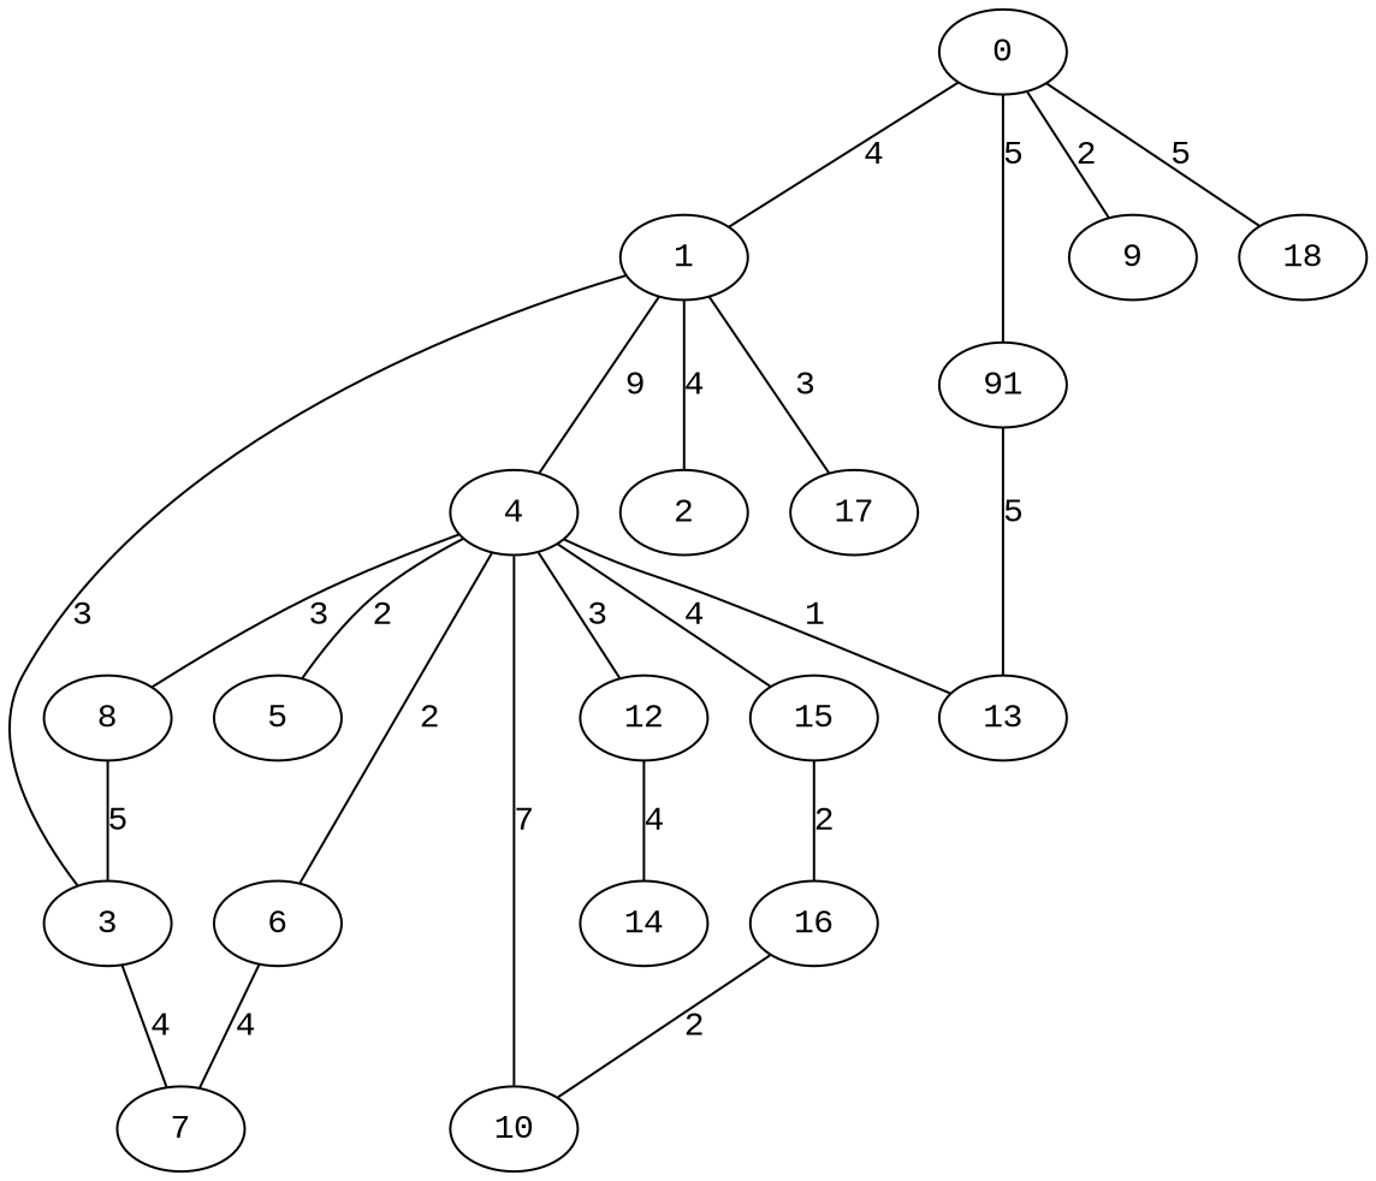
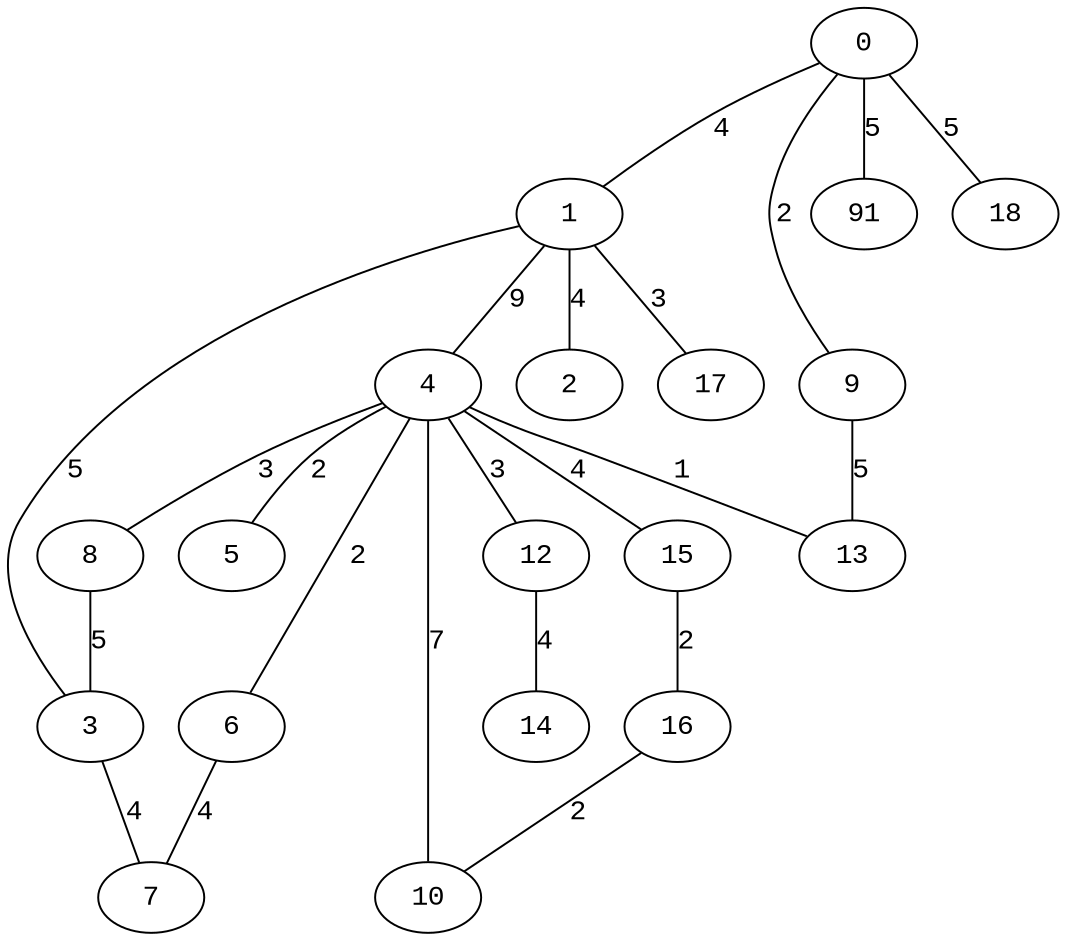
  graph {
    fontname="Liberation Mono"
    node [fontname="Liberation Mono" habit=7 x=6 y=3]
    edge [fontname="Liberation Mono" weight=4]
    0 [habit=5 x=3]
    1 [habit=3]
    9 [habit=5 x=3 y=5]
    n4 [habit=8 label=91 x=1 y=4]
    18 [base=1 habit=4 x=2 y=1]
    2 [x=7 y=1]
    3 [habit=10 x=8]
    4 [habit=8 x=7 y=6]
    17 [habit=6 x=5 y=2]
    13 [habit=6 x=5 y=6]
    7 [habit=3 x=10]
    5 [habit=11 y=7]
    6 [x=8 y=5]
    8 [habit=4 x=9 y=5]
    10 [base=2 habit=10 x=10 y=7]
    12 [y=8]
    15 [habit=6 x=8 y=7]
    14 [x=5 y=10]
    16 [habit=4 x=10 y=8]
    0 -- 1 [label=4]
    0 -- 9 [label=2 weight=2]
    0 -- n4 [label=5 weight=5]
    0 -- 18 [label=5 weight=5]
    1 -- 2 [label=4]
-   1 -- 3 [label=3 weight=3]
+   1 -- 3 [label=5 weight=3]
    1 -- 4 [label=9 weight=5]
    1 -- 17 [label=3 weight=3]
-   n4 -- 13 [label=5 weight=5]
+   9 -- 13 [label=5 weight=5]
    3 -- 7 [label=4]
    4 -- 13 [label=1 weight=1]
    4 -- 5 [label=2 weight=2]
    4 -- 6 [label=2 weight=2]
    4 -- 8 [label=3 weight=3]
    4 -- 10 [label=7 weight=7]
    4 -- 12 [label=3 weight=3]
    4 -- 15 [label=4 weight=3]
    6 -- 7 [label=4]
    8 -- 3 [label=5 weight=5]
    12 -- 14 [label=4]
    15 -- 16 [label=2 weight=2]
    16 -- 10 [label=2 weight=2]
  }
